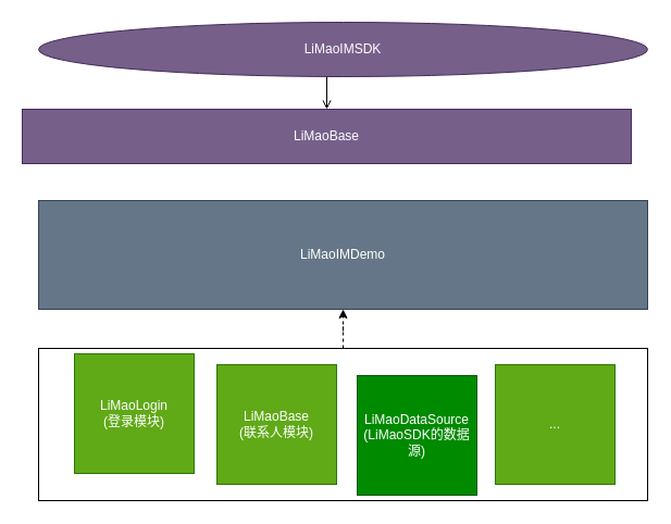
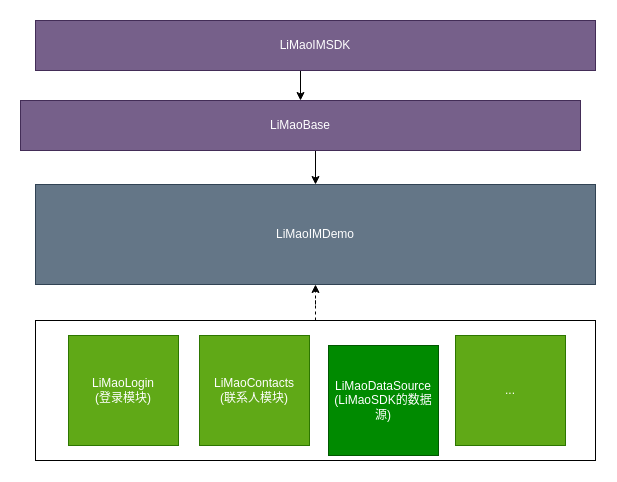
  <mxCell id="0" />
  <mxCell id="1" parent="0" />
  <mxCell id="2" value="LiMaoIMDemo" style="rounded=0;whiteSpace=wrap;html=1;fillColor=#647687;strokeColor=#314354;fontColor=#ffffff;" parent="1" vertex="1"><mxGeometry x="35" y="184" width="560" height="100" as="geometry" /></mxCell>
- <mxCell id="3" style="edgeStyle=orthogonalEdgeStyle;rounded=0;orthogonalLoop=1;jettySize=auto;html=1;exitX=0.5;exitY=1;exitDx=0;exitDy=0;entryX=0.5;entryY=0;entryDx=0;entryDy=0;endArrow=open;" edge="1" parent="1" source="4" target="6"><mxGeometry relative="1" as="geometry" /></mxCell>
- <mxCell id="4" value="LiMaoIMSDK" style="ellipse;whiteSpace=wrap;html=1;fillColor=#76608a;strokeColor=#432D57;fontColor=#ffffff;" vertex="1" parent="1"><mxGeometry x="35" y="20" width="560" height="50" as="geometry" /></mxCell>
+ <mxCell id="3" style="edgeStyle=orthogonalEdgeStyle;rounded=0;orthogonalLoop=1;jettySize=auto;html=1;exitX=0.5;exitY=1;exitDx=0;exitDy=0;entryX=0.5;entryY=0;entryDx=0;entryDy=0;" edge="1" parent="1" source="4" target="6"><mxGeometry relative="1" as="geometry" /></mxCell>
+ <mxCell id="4" value="LiMaoIMSDK" style="rounded=0;whiteSpace=wrap;html=1;fillColor=#76608a;strokeColor=#432D57;fontColor=#ffffff;" vertex="1" parent="1"><mxGeometry x="35" y="20" width="560" height="50" as="geometry" /></mxCell>
+ <mxCell id="5" style="edgeStyle=orthogonalEdgeStyle;rounded=0;orthogonalLoop=1;jettySize=auto;html=1;exitX=0.5;exitY=1;exitDx=0;exitDy=0;entryX=0.5;entryY=0;entryDx=0;entryDy=0;" edge="1" parent="1" source="6" target="2"><mxGeometry relative="1" as="geometry" /></mxCell>
  <mxCell id="6" value="LiMaoBase" style="rounded=0;whiteSpace=wrap;html=1;fillColor=#76608a;strokeColor=#432D57;fontColor=#ffffff;" vertex="1" parent="1"><mxGeometry x="20" y="100" width="560" height="50" as="geometry" /></mxCell>
  <mxCell id="7" style="edgeStyle=orthogonalEdgeStyle;rounded=0;orthogonalLoop=1;jettySize=auto;html=1;entryX=0.5;entryY=1;entryDx=0;entryDy=0;dashed=1;" edge="1" parent="1" source="8" target="2"><mxGeometry relative="1" as="geometry" /></mxCell>
  <mxCell id="8" value="" style="rounded=0;whiteSpace=wrap;html=1;" vertex="1" parent="1"><mxGeometry x="35" y="320" width="560" height="140" as="geometry" /></mxCell>
- <mxCell id="9" value="LiMaoLogin&lt;br&gt;(登录模块)" style="whiteSpace=wrap;html=1;aspect=fixed;fillColor=#60a917;strokeColor=#2D7600;fontColor=#ffffff;shadow=0;" parent="1" vertex="1"><mxGeometry x="68" y="325" width="110" height="110" as="geometry" /></mxCell>
- <mxCell id="10" value="LiMaoBase&lt;br&gt;(联系人模块)" style="whiteSpace=wrap;html=1;aspect=fixed;fillColor=#60a917;strokeColor=#2D7600;fontColor=#ffffff;shadow=0;" parent="1" vertex="1"><mxGeometry x="199" y="335" width="110" height="110" as="geometry" /></mxCell>
+ <mxCell id="9" value="LiMaoLogin&lt;br&gt;(登录模块)" style="whiteSpace=wrap;html=1;aspect=fixed;fillColor=#60a917;strokeColor=#2D7600;fontColor=#ffffff;shadow=0;" parent="1" vertex="1"><mxGeometry x="68" y="335" width="110" height="110" as="geometry" /></mxCell>
+ <mxCell id="10" value="LiMaoContacts&lt;br&gt;(联系人模块)" style="whiteSpace=wrap;html=1;aspect=fixed;fillColor=#60a917;strokeColor=#2D7600;fontColor=#ffffff;shadow=0;" parent="1" vertex="1"><mxGeometry x="199" y="335" width="110" height="110" as="geometry" /></mxCell>
  <mxCell id="11" value="LiMaoDataSource&lt;br&gt;(LiMaoSDK的数据源)" style="whiteSpace=wrap;html=1;aspect=fixed;fillColor=#008a00;strokeColor=#005700;fontColor=#ffffff;shadow=0;" parent="1" vertex="1"><mxGeometry x="328" y="345" width="110" height="110" as="geometry" /></mxCell>
  <mxCell id="12" value="..." style="whiteSpace=wrap;html=1;aspect=fixed;fillColor=#60a917;strokeColor=#2D7600;fontColor=#ffffff;shadow=0;" parent="1" vertex="1"><mxGeometry x="455" y="335" width="110" height="110" as="geometry" /></mxCell>
